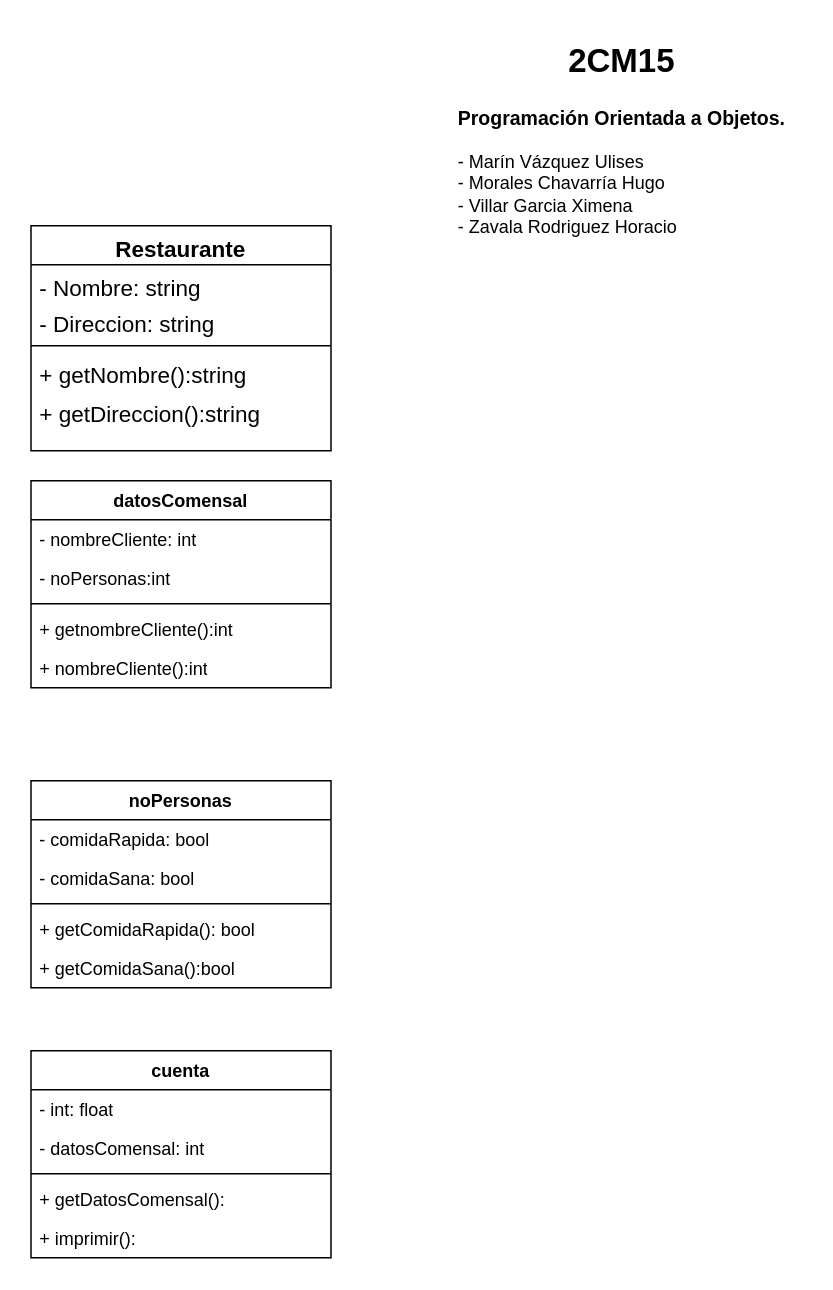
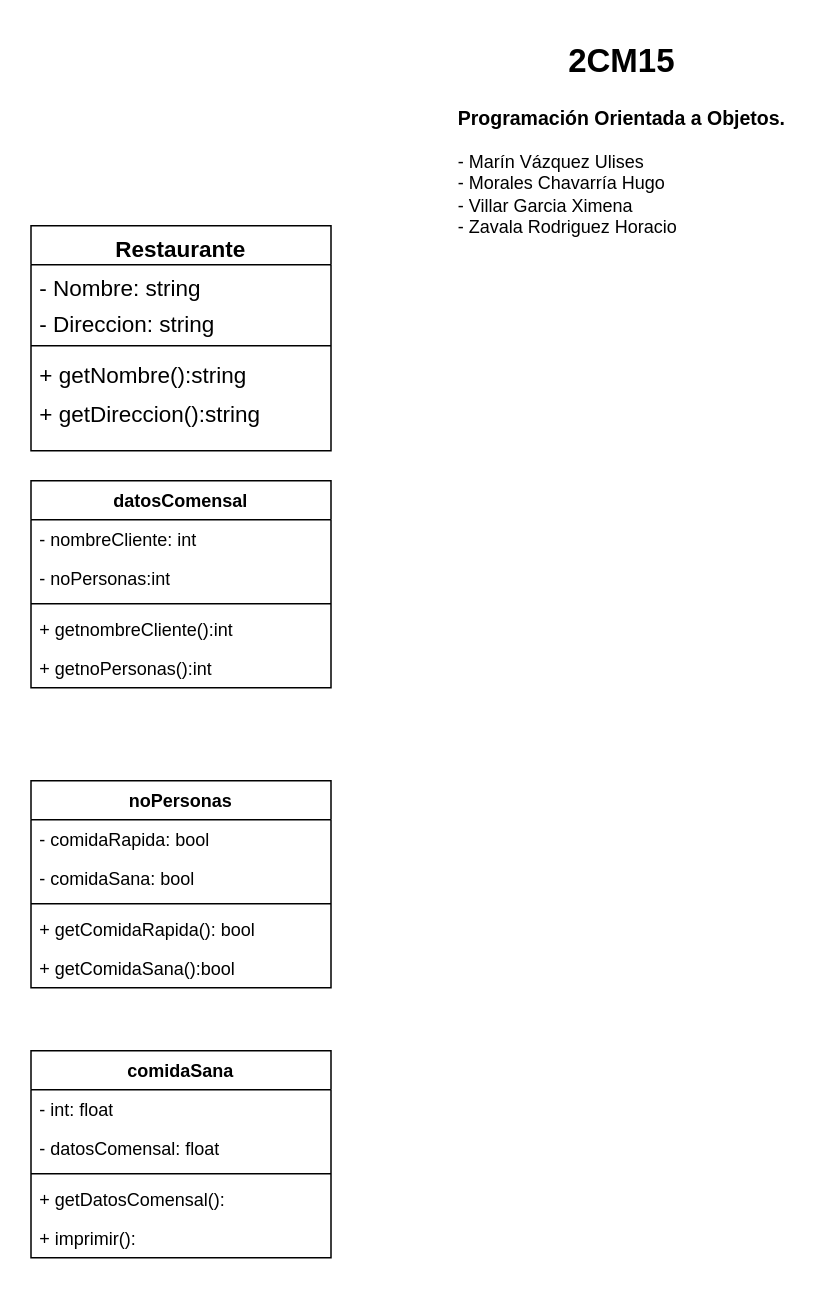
  <mxCell id="0" />
  <mxCell id="1" parent="0" />
  <mxCell id="2" value="Restaurante" style="swimlane;fontStyle=1;align=center;verticalAlign=top;childLayout=stackLayout;horizontal=1;startSize=26;horizontalStack=0;resizeParent=1;resizeLast=0;collapsible=1;marginBottom=0;rounded=0;shadow=0;strokeWidth=1;fontSize=15;" parent="1" vertex="1"><mxGeometry x="20" y="150" width="200" height="150" as="geometry"><mxRectangle x="320" y="10" width="160" height="26" as="alternateBounds" /></mxGeometry></mxCell>
  <mxCell id="3" value="- Nombre: string" style="text;align=left;verticalAlign=top;spacingLeft=4;spacingRight=4;overflow=hidden;rotatable=0;points=[[0,0.5],[1,0.5]];portConstraint=eastwest;fontSize=15;" parent="2" vertex="1"><mxGeometry y="26" width="200" height="24" as="geometry" /></mxCell>
  <mxCell id="4" value="- Direccion: string" style="text;align=left;verticalAlign=top;spacingLeft=4;spacingRight=4;overflow=hidden;rotatable=0;points=[[0,0.5],[1,0.5]];portConstraint=eastwest;rounded=0;shadow=0;html=0;fontSize=15;" parent="2" vertex="1"><mxGeometry y="50" width="200" height="26" as="geometry" /></mxCell>
  <mxCell id="5" value="" style="line;html=1;strokeWidth=1;align=left;verticalAlign=middle;spacingTop=-1;spacingLeft=3;spacingRight=3;rotatable=0;labelPosition=right;points=[];portConstraint=eastwest;" parent="2" vertex="1"><mxGeometry y="76" width="200" height="8" as="geometry" /></mxCell>
  <mxCell id="6" value="+ getNombre():string" style="text;align=left;verticalAlign=top;spacingLeft=4;spacingRight=4;overflow=hidden;rotatable=0;points=[[0,0.5],[1,0.5]];portConstraint=eastwest;fontSize=15;" parent="2" vertex="1"><mxGeometry y="84" width="200" height="26" as="geometry" /></mxCell>
  <mxCell id="7" value="+ getDireccion():string" style="text;align=left;verticalAlign=top;spacingLeft=4;spacingRight=4;overflow=hidden;rotatable=0;points=[[0,0.5],[1,0.5]];portConstraint=eastwest;fontSize=15;" parent="2" vertex="1"><mxGeometry y="110" width="200" height="26" as="geometry" /></mxCell>
  <mxCell id="8" value="datosComensal" style="swimlane;fontStyle=1;align=center;verticalAlign=top;childLayout=stackLayout;horizontal=1;startSize=26;horizontalStack=0;resizeParent=1;resizeParentMax=0;resizeLast=0;collapsible=1;marginBottom=0;whiteSpace=wrap;html=1;" parent="1" vertex="1"><mxGeometry x="20" y="320" width="200" height="138" as="geometry" /></mxCell>
  <mxCell id="9" value="- nombreCliente: int" style="text;strokeColor=none;fillColor=none;align=left;verticalAlign=top;spacingLeft=4;spacingRight=4;overflow=hidden;rotatable=0;points=[[0,0.5],[1,0.5]];portConstraint=eastwest;whiteSpace=wrap;html=1;" parent="8" vertex="1"><mxGeometry y="26" width="200" height="26" as="geometry" /></mxCell>
  <mxCell id="10" value="- noPersonas:int" style="text;strokeColor=none;fillColor=none;align=left;verticalAlign=top;spacingLeft=4;spacingRight=4;overflow=hidden;rotatable=0;points=[[0,0.5],[1,0.5]];portConstraint=eastwest;whiteSpace=wrap;html=1;" parent="8" vertex="1"><mxGeometry y="52" width="200" height="26" as="geometry" /></mxCell>
  <mxCell id="11" value="" style="line;strokeWidth=1;fillColor=none;align=left;verticalAlign=middle;spacingTop=-1;spacingLeft=3;spacingRight=3;rotatable=0;labelPosition=right;points=[];portConstraint=eastwest;strokeColor=inherit;" parent="8" vertex="1"><mxGeometry y="78" width="200" height="8" as="geometry" /></mxCell>
  <mxCell id="12" value="+ getnombreCliente():int" style="text;strokeColor=none;fillColor=none;align=left;verticalAlign=top;spacingLeft=4;spacingRight=4;overflow=hidden;rotatable=0;points=[[0,0.5],[1,0.5]];portConstraint=eastwest;whiteSpace=wrap;html=1;" parent="8" vertex="1"><mxGeometry y="86" width="200" height="26" as="geometry" /></mxCell>
- <mxCell id="13" value="+ nombreCliente():int" style="text;strokeColor=none;fillColor=none;align=left;verticalAlign=top;spacingLeft=4;spacingRight=4;overflow=hidden;rotatable=0;points=[[0,0.5],[1,0.5]];portConstraint=eastwest;whiteSpace=wrap;html=1;" parent="8" vertex="1"><mxGeometry y="112" width="200" height="26" as="geometry" /></mxCell>
+ <mxCell id="13" value="+ getnoPersonas():int" style="text;strokeColor=none;fillColor=none;align=left;verticalAlign=top;spacingLeft=4;spacingRight=4;overflow=hidden;rotatable=0;points=[[0,0.5],[1,0.5]];portConstraint=eastwest;whiteSpace=wrap;html=1;" parent="8" vertex="1"><mxGeometry y="112" width="200" height="26" as="geometry" /></mxCell>
  <mxCell id="14" value="noPersonas" style="swimlane;fontStyle=1;align=center;verticalAlign=top;childLayout=stackLayout;horizontal=1;startSize=26;horizontalStack=0;resizeParent=1;resizeParentMax=0;resizeLast=0;collapsible=1;marginBottom=0;whiteSpace=wrap;html=1;" parent="1" vertex="1"><mxGeometry x="20" y="520" width="200" height="138" as="geometry" /></mxCell>
  <mxCell id="15" value="- comidaRapida: bool" style="text;strokeColor=none;fillColor=none;align=left;verticalAlign=top;spacingLeft=4;spacingRight=4;overflow=hidden;rotatable=0;points=[[0,0.5],[1,0.5]];portConstraint=eastwest;whiteSpace=wrap;html=1;" parent="14" vertex="1"><mxGeometry y="26" width="200" height="26" as="geometry" /></mxCell>
  <mxCell id="16" value="- comidaSana: bool" style="text;strokeColor=none;fillColor=none;align=left;verticalAlign=top;spacingLeft=4;spacingRight=4;overflow=hidden;rotatable=0;points=[[0,0.5],[1,0.5]];portConstraint=eastwest;whiteSpace=wrap;html=1;" parent="14" vertex="1"><mxGeometry y="52" width="200" height="26" as="geometry" /></mxCell>
  <mxCell id="17" value="" style="line;strokeWidth=1;fillColor=none;align=left;verticalAlign=middle;spacingTop=-1;spacingLeft=3;spacingRight=3;rotatable=0;labelPosition=right;points=[];portConstraint=eastwest;strokeColor=inherit;" parent="14" vertex="1"><mxGeometry y="78" width="200" height="8" as="geometry" /></mxCell>
  <mxCell id="18" value="+ getComidaRapida(): bool" style="text;strokeColor=none;fillColor=none;align=left;verticalAlign=top;spacingLeft=4;spacingRight=4;overflow=hidden;rotatable=0;points=[[0,0.5],[1,0.5]];portConstraint=eastwest;whiteSpace=wrap;html=1;" parent="14" vertex="1"><mxGeometry y="86" width="200" height="26" as="geometry" /></mxCell>
  <mxCell id="19" value="+ getComidaSana():bool" style="text;strokeColor=none;fillColor=none;align=left;verticalAlign=top;spacingLeft=4;spacingRight=4;overflow=hidden;rotatable=0;points=[[0,0.5],[1,0.5]];portConstraint=eastwest;whiteSpace=wrap;html=1;" parent="14" vertex="1"><mxGeometry y="112" width="200" height="26" as="geometry" /></mxCell>
- <mxCell id="20" value="cuenta" style="swimlane;fontStyle=1;align=center;verticalAlign=top;childLayout=stackLayout;horizontal=1;startSize=26;horizontalStack=0;resizeParent=1;resizeParentMax=0;resizeLast=0;collapsible=1;marginBottom=0;whiteSpace=wrap;html=1;" parent="1" vertex="1"><mxGeometry x="20" y="700" width="200" height="138" as="geometry" /></mxCell>
+ <mxCell id="20" value="comidaSana" style="swimlane;fontStyle=1;align=center;verticalAlign=top;childLayout=stackLayout;horizontal=1;startSize=26;horizontalStack=0;resizeParent=1;resizeParentMax=0;resizeLast=0;collapsible=1;marginBottom=0;whiteSpace=wrap;html=1;" parent="1" vertex="1"><mxGeometry x="20" y="700" width="200" height="138" as="geometry" /></mxCell>
  <mxCell id="21" value="- int: float" style="text;strokeColor=none;fillColor=none;align=left;verticalAlign=top;spacingLeft=4;spacingRight=4;overflow=hidden;rotatable=0;points=[[0,0.5],[1,0.5]];portConstraint=eastwest;whiteSpace=wrap;html=1;" parent="20" vertex="1"><mxGeometry y="26" width="200" height="26" as="geometry" /></mxCell>
- <mxCell id="22" value="- datosComensal: int" style="text;strokeColor=none;fillColor=none;align=left;verticalAlign=top;spacingLeft=4;spacingRight=4;overflow=hidden;rotatable=0;points=[[0,0.5],[1,0.5]];portConstraint=eastwest;whiteSpace=wrap;html=1;" parent="20" vertex="1"><mxGeometry y="52" width="200" height="26" as="geometry" /></mxCell>
+ <mxCell id="22" value="- datosComensal: float" style="text;strokeColor=none;fillColor=none;align=left;verticalAlign=top;spacingLeft=4;spacingRight=4;overflow=hidden;rotatable=0;points=[[0,0.5],[1,0.5]];portConstraint=eastwest;whiteSpace=wrap;html=1;" parent="20" vertex="1"><mxGeometry y="52" width="200" height="26" as="geometry" /></mxCell>
  <mxCell id="23" value="" style="line;strokeWidth=1;fillColor=none;align=left;verticalAlign=middle;spacingTop=-1;spacingLeft=3;spacingRight=3;rotatable=0;labelPosition=right;points=[];portConstraint=eastwest;strokeColor=inherit;" parent="20" vertex="1"><mxGeometry y="78" width="200" height="8" as="geometry" /></mxCell>
  <mxCell id="24" value="+ getDatosComensal():" style="text;strokeColor=none;fillColor=none;align=left;verticalAlign=top;spacingLeft=4;spacingRight=4;overflow=hidden;rotatable=0;points=[[0,0.5],[1,0.5]];portConstraint=eastwest;whiteSpace=wrap;html=1;" parent="20" vertex="1"><mxGeometry y="86" width="200" height="26" as="geometry" /></mxCell>
  <mxCell id="25" value="+ imprimir():" style="text;strokeColor=none;fillColor=none;align=left;verticalAlign=top;spacingLeft=4;spacingRight=4;overflow=hidden;rotatable=0;points=[[0,0.5],[1,0.5]];portConstraint=eastwest;whiteSpace=wrap;html=1;" parent="20" vertex="1"><mxGeometry y="112" width="200" height="26" as="geometry" /></mxCell>
  <mxCell id="26" value="&lt;h1 style=&quot;text-align: center;&quot;&gt;&lt;font style=&quot;font-size: 22px;&quot;&gt;2CM15&lt;/font&gt;&lt;/h1&gt;&lt;div&gt;&lt;b&gt;&lt;font style=&quot;font-size: 13px;&quot;&gt;Programación Orientada a Objetos.&lt;/font&gt;&lt;/b&gt;&lt;/div&gt;&lt;div&gt;&lt;br&gt;&lt;/div&gt;&lt;div&gt;- Marín Vázquez Ulises&lt;/div&gt;&lt;div&gt;- Morales Chavarría Hugo&lt;/div&gt;&lt;div&gt;- Villar Garcia Ximena&lt;/div&gt;&lt;div&gt;- Zavala Rodriguez Horacio&lt;/div&gt;&lt;div&gt;&lt;br&gt;&lt;/div&gt;" style="text;html=1;strokeColor=none;fillColor=none;spacing=5;spacingTop=-20;whiteSpace=wrap;overflow=hidden;rounded=0;" parent="1" vertex="1"><mxGeometry x="300" y="20" width="233" height="190" as="geometry" /></mxCell>
